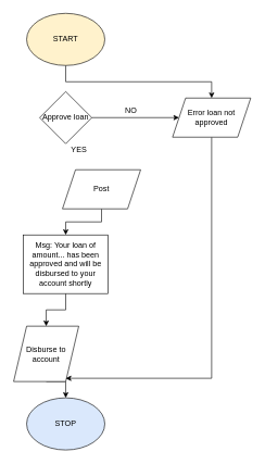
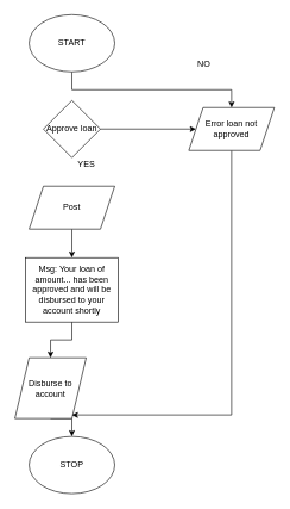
  <mxCell id="0" />
  <mxCell id="1" parent="0" />
  <mxCell id="2" style="edgeStyle=orthogonalEdgeStyle;rounded=0;orthogonalLoop=1;jettySize=auto;html=1;exitX=0.5;exitY=1;exitDx=0;exitDy=0;" edge="1" parent="1" source="3" target="11"><mxGeometry relative="1" as="geometry" /></mxCell>
- <mxCell id="3" value="START" style="ellipse;whiteSpace=wrap;html=1;fillColor=#fff2cc;" vertex="1" parent="1"><mxGeometry x="40" y="20" width="120" height="80" as="geometry" /></mxCell>
+ <mxCell id="3" value="START" style="ellipse;whiteSpace=wrap;html=1;" vertex="1" parent="1"><mxGeometry x="40" y="20" width="120" height="80" as="geometry" /></mxCell>
  <mxCell id="4" style="edgeStyle=orthogonalEdgeStyle;rounded=0;orthogonalLoop=1;jettySize=auto;html=1;exitX=1;exitY=0.5;exitDx=0;exitDy=0;entryX=0;entryY=0.5;entryDx=0;entryDy=0;" edge="1" parent="1" source="5" target="11"><mxGeometry relative="1" as="geometry" /></mxCell>
  <mxCell id="5" value="Approve loan" style="rhombus;whiteSpace=wrap;html=1;" vertex="1" parent="1"><mxGeometry x="60" y="140" width="80" height="80" as="geometry" /></mxCell>
  <mxCell id="6" style="edgeStyle=orthogonalEdgeStyle;rounded=0;orthogonalLoop=1;jettySize=auto;html=1;exitX=0.5;exitY=1;exitDx=0;exitDy=0;entryX=0.5;entryY=0;entryDx=0;entryDy=0;" edge="1" parent="1" source="7" target="13"><mxGeometry relative="1" as="geometry"><Array as="points" /></mxGeometry></mxCell>
- <mxCell id="7" value="Post" style="shape=parallelogram;perimeter=parallelogramPerimeter;whiteSpace=wrap;html=1;fixedSize=1;" vertex="1" parent="1"><mxGeometry x="95" y="260" width="120" height="60" as="geometry" /></mxCell>
+ <mxCell id="7" value="Post" style="shape=parallelogram;perimeter=parallelogramPerimeter;whiteSpace=wrap;html=1;fixedSize=1;" vertex="1" parent="1"><mxGeometry x="40" y="260" width="120" height="60" as="geometry" /></mxCell>
  <mxCell id="8" style="edgeStyle=orthogonalEdgeStyle;rounded=0;orthogonalLoop=1;jettySize=auto;html=1;exitX=0.5;exitY=1;exitDx=0;exitDy=0;entryX=0.5;entryY=0;entryDx=0;entryDy=0;" edge="1" parent="1" source="9" target="14"><mxGeometry relative="1" as="geometry" /></mxCell>
  <mxCell id="9" value="Disburse to account" style="shape=parallelogram;perimeter=parallelogramPerimeter;whiteSpace=wrap;html=1;fixedSize=1;" vertex="1" parent="1"><mxGeometry x="20" y="500" width="100" height="85" as="geometry" /></mxCell>
  <mxCell id="10" style="edgeStyle=orthogonalEdgeStyle;rounded=0;orthogonalLoop=1;jettySize=auto;html=1;exitX=0.5;exitY=1;exitDx=0;exitDy=0;" edge="1" parent="1" source="11"><mxGeometry relative="1" as="geometry"><mxPoint x="100" y="580" as="targetPoint" /><Array as="points"><mxPoint x="324" y="580" /></Array></mxGeometry></mxCell>
  <mxCell id="11" value="Error loan not approved" style="shape=parallelogram;perimeter=parallelogramPerimeter;whiteSpace=wrap;html=1;fixedSize=1;" vertex="1" parent="1"><mxGeometry x="264" y="150" width="120" height="60" as="geometry" /></mxCell>
  <mxCell id="12" style="edgeStyle=orthogonalEdgeStyle;rounded=0;orthogonalLoop=1;jettySize=auto;html=1;exitX=0.5;exitY=1;exitDx=0;exitDy=0;entryX=0.5;entryY=0;entryDx=0;entryDy=0;" edge="1" parent="1" source="13" target="9"><mxGeometry relative="1" as="geometry" /></mxCell>
  <mxCell id="13" value="Msg: Your loan of amount... has been approved and will be disbursed to your account shortly" style="rounded=0;whiteSpace=wrap;html=1;" vertex="1" parent="1"><mxGeometry x="35" y="360" width="130" height="90" as="geometry" /></mxCell>
- <mxCell id="14" value="STOP" style="ellipse;whiteSpace=wrap;html=1;fillColor=#dae8fc;" vertex="1" parent="1"><mxGeometry x="40" y="610" width="120" height="80" as="geometry" /></mxCell>
- <mxCell id="15" value="NO" style="text;html=1;align=center;verticalAlign=middle;resizable=0;points=[];autosize=1;strokeColor=none;fillColor=none;" vertex="1" parent="1"><mxGeometry x="180" y="155" width="40" height="30" as="geometry" /></mxCell>
+ <mxCell id="14" value="STOP" style="ellipse;whiteSpace=wrap;html=1;" vertex="1" parent="1"><mxGeometry x="40" y="610" width="120" height="80" as="geometry" /></mxCell>
+ <mxCell id="15" value="NO" style="text;html=1;align=center;verticalAlign=middle;resizable=0;points=[];autosize=1;strokeColor=none;fillColor=none;" vertex="1" parent="1"><mxGeometry x="265" y="75" width="40" height="30" as="geometry" /></mxCell>
  <mxCell id="16" value="YES" style="text;html=1;align=center;verticalAlign=middle;resizable=0;points=[];autosize=1;strokeColor=none;fillColor=none;" vertex="1" parent="1"><mxGeometry x="95" y="215" width="50" height="30" as="geometry" /></mxCell>
